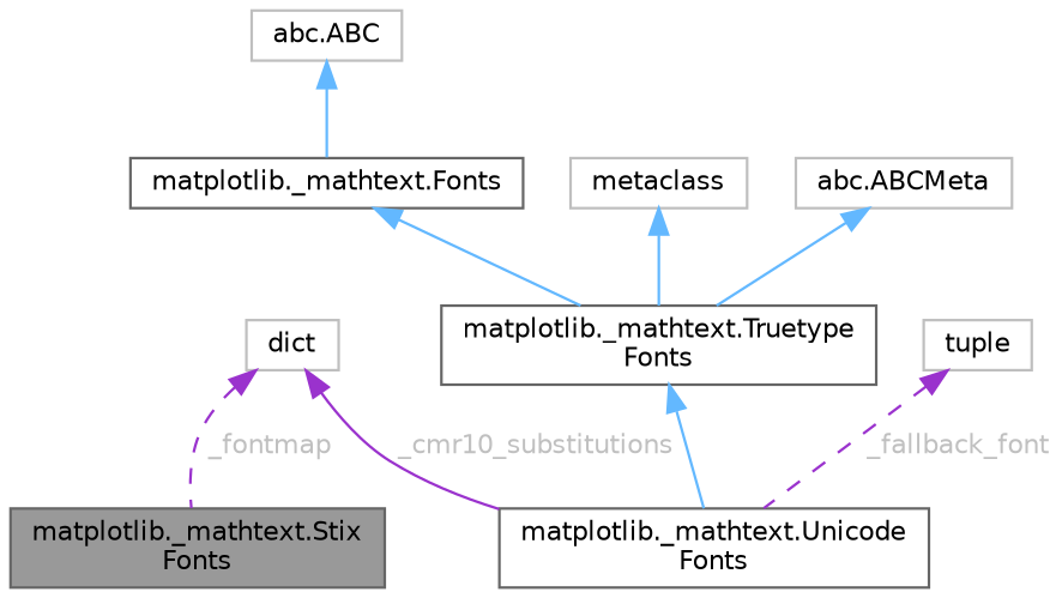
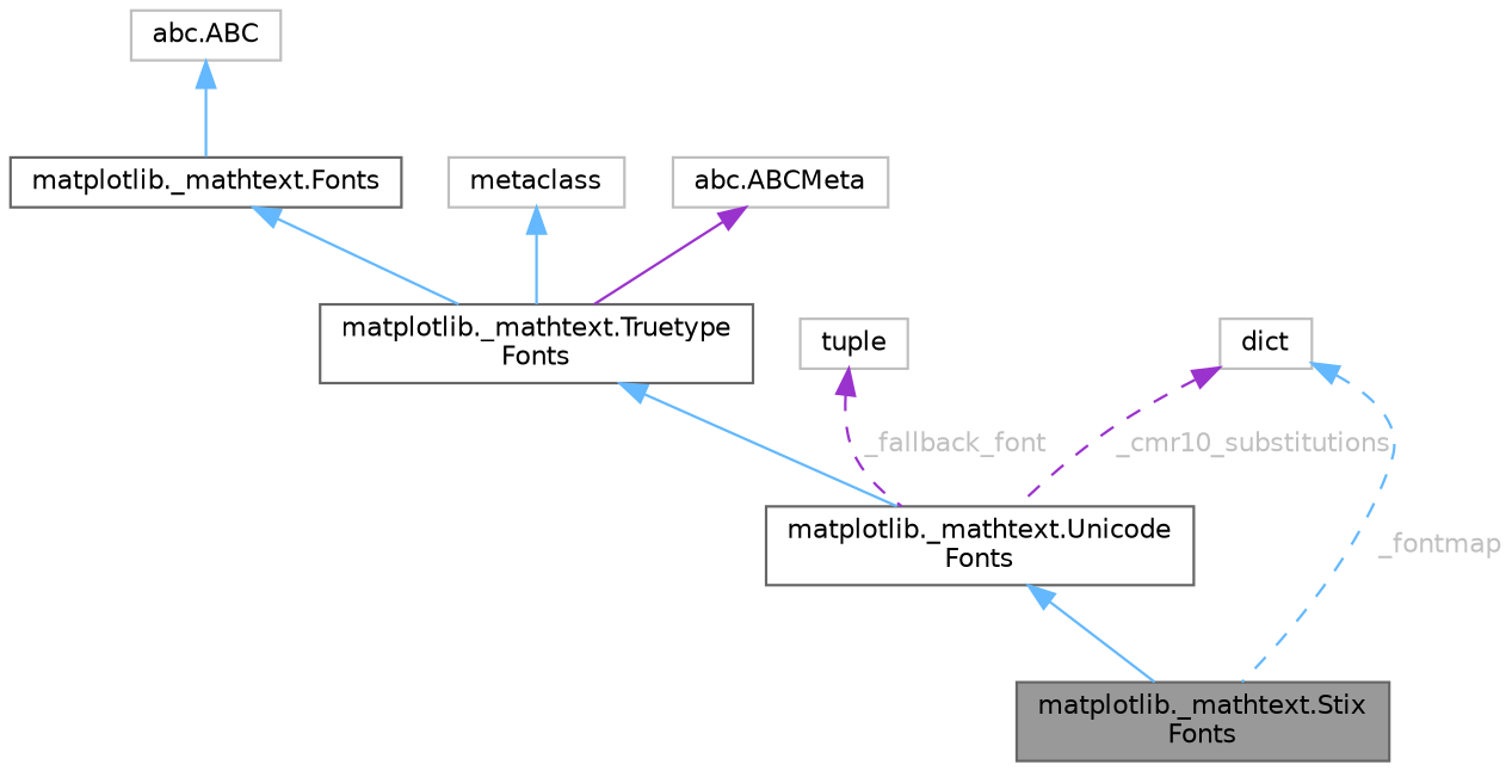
  digraph {
    node [color=grey75 fillcolor=white fontname=Helvetica fontsize=10 shape=box style=filled]
    edge [color=steelblue1 dir=back fontname=Helvetica fontsize=10 labelfontname=Helvetica labelfontsize=10 style=solid]
    n1 [color=gray40 fillcolor=grey60 fontcolor=black height=0.2 label="matplotlib._mathtext.Stix\lFonts" width=0.4]
    n2 [color=gray40 height=0.2 label="matplotlib._mathtext.Unicode\lFonts" width=0.4]
    n3 [color=gray40 height=0.2 label="matplotlib._mathtext.Truetype\lFonts" width=0.4]
    n4 [color=gray40 height=0.2 label="matplotlib._mathtext.Fonts" width=0.4]
    n5 [height=0.2 label="abc.ABC" width=0.4]
    n6 [height=0.2 label=metaclass width=0.4]
    n7 [height=0.2 label="abc.ABCMeta" width=0.4]
    n8 [height=0.2 label=dict width=0.4]
    n9 [height=0.2 label=tuple width=0.4]
+   n2 -> n1
    n3 -> n2
    n4 -> n3
    n5 -> n4
    n6 -> n3
-   n7 -> n3
-   n8 -> n1 [color=darkorchid3 fontcolor=grey label=" _fontmap" style=dashed]
-   n8 -> n2 [color=darkorchid3 fontcolor=grey label=" _cmr10_substitutions"]
+   n7 -> n3 [color=darkorchid3]
+   n8 -> n1 [fontcolor=grey label=" _fontmap" style=dashed]
+   n8 -> n2 [color=darkorchid3 fontcolor=grey label=" _cmr10_substitutions" style=dashed]
    n9 -> n2 [color=darkorchid3 fontcolor=grey label=" _fallback_font" style=dashed]
  }
